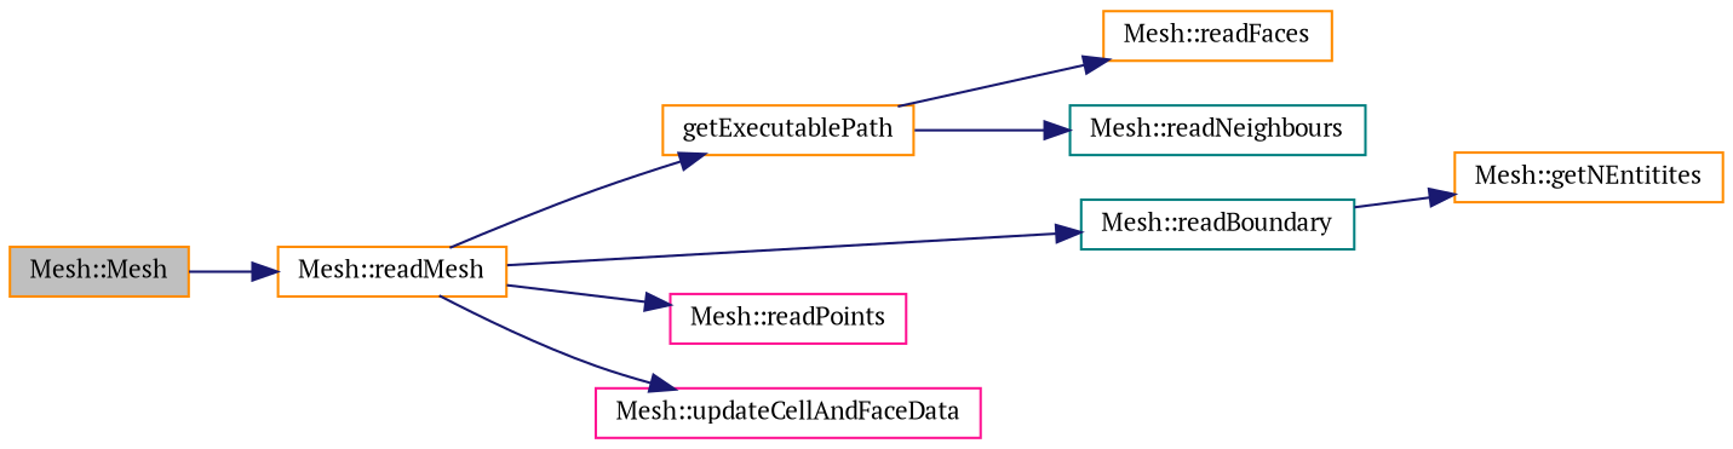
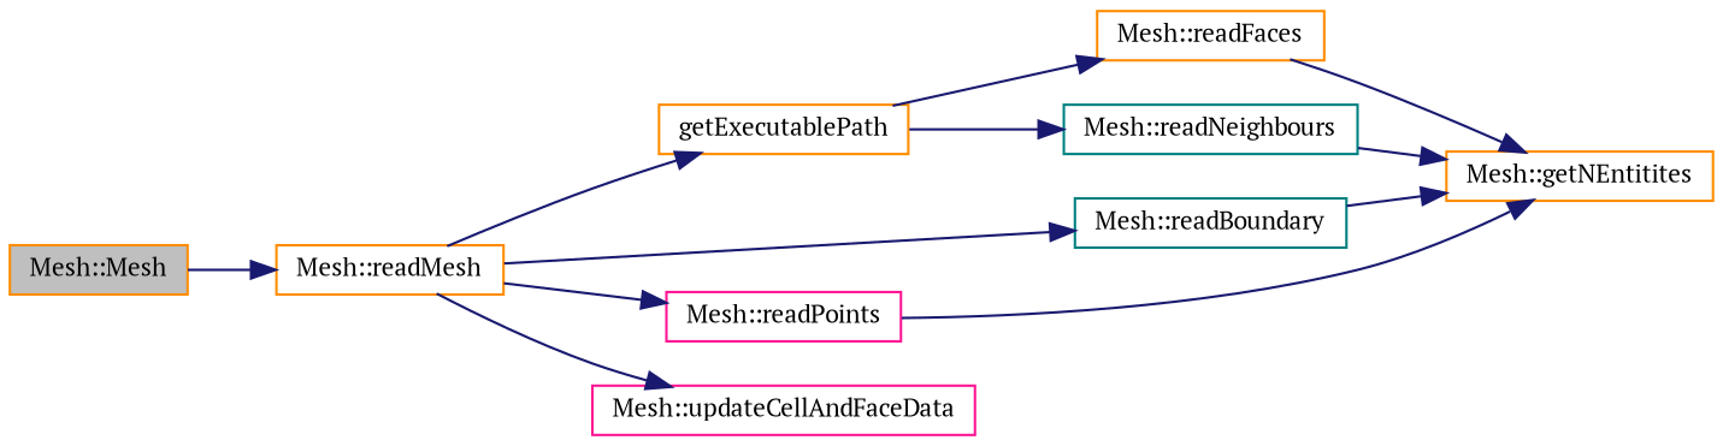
  digraph {
    fontname="PT Serif"
    rankdir=LR
    node [color=darkorange fontname="PT Serif" fontsize=10 shape=record]
    edge [color=midnightblue fontname="PT Serif" fontsize=10 labelfontname=Helvetica labelfontsize=10 style=solid]
    n1 [fillcolor=grey75 fontcolor=black height=0.2 label="Mesh::Mesh" style=filled width=0.4]
    n2 [height=0.2 label="Mesh::readMesh" width=0.4]
    n3 [height=0.2 label=getExecutablePath width=0.4]
    n4 [color=teal height=0.2 label="Mesh::readBoundary" width=0.4]
    n5 [color=deeppink height=0.2 label="Mesh::readPoints" width=0.4]
    n6 [color=deeppink height=0.2 label="Mesh::updateCellAndFaceData" width=0.4]
    n7 [height=0.2 label="Mesh::readFaces" width=0.4]
    n8 [color=teal height=0.2 label="Mesh::readNeighbours" width=0.4]
    n9 [height=0.2 label="Mesh::getNEntitites" width=0.4]
    n1 -> n2
    n2 -> n3
    n2 -> n4
    n2 -> n5
    n2 -> n6
    n3 -> n7
    n3 -> n8
    n4 -> n9
+   n5 -> n9
+   n7 -> n9
+   n8 -> n9
  }
